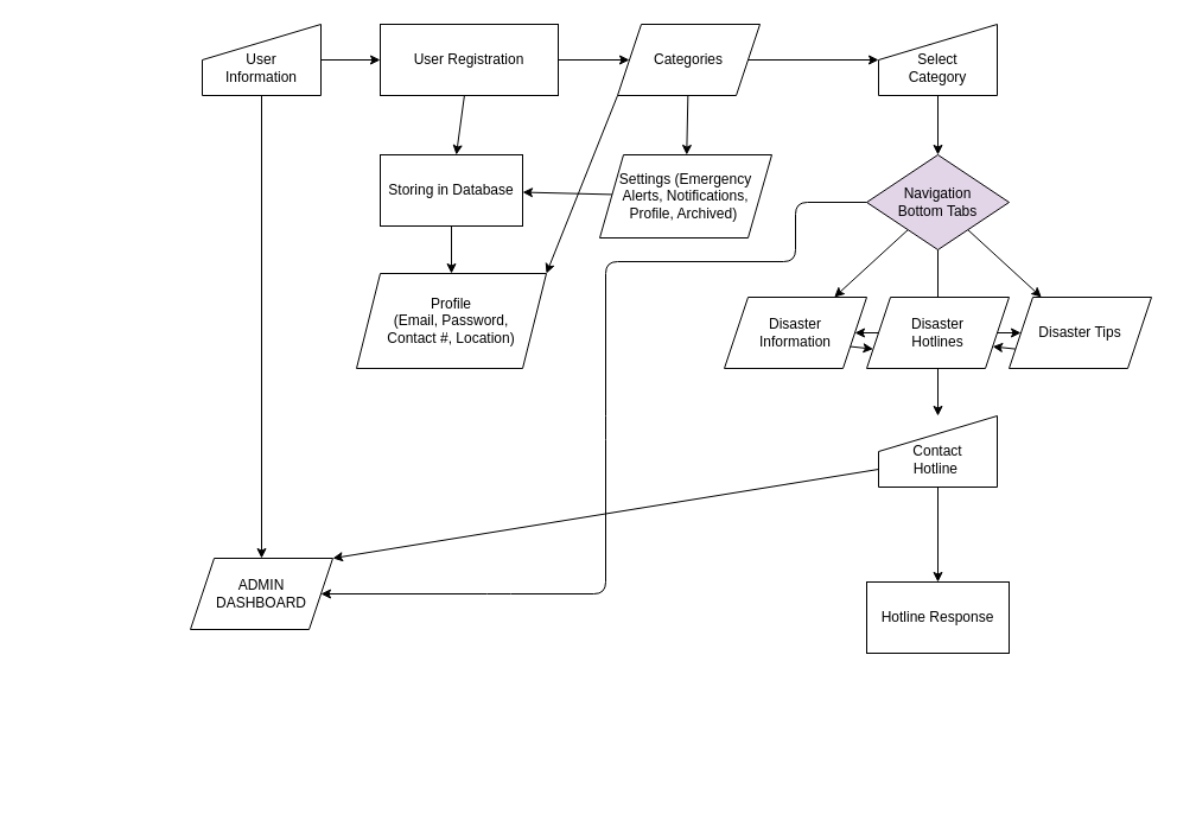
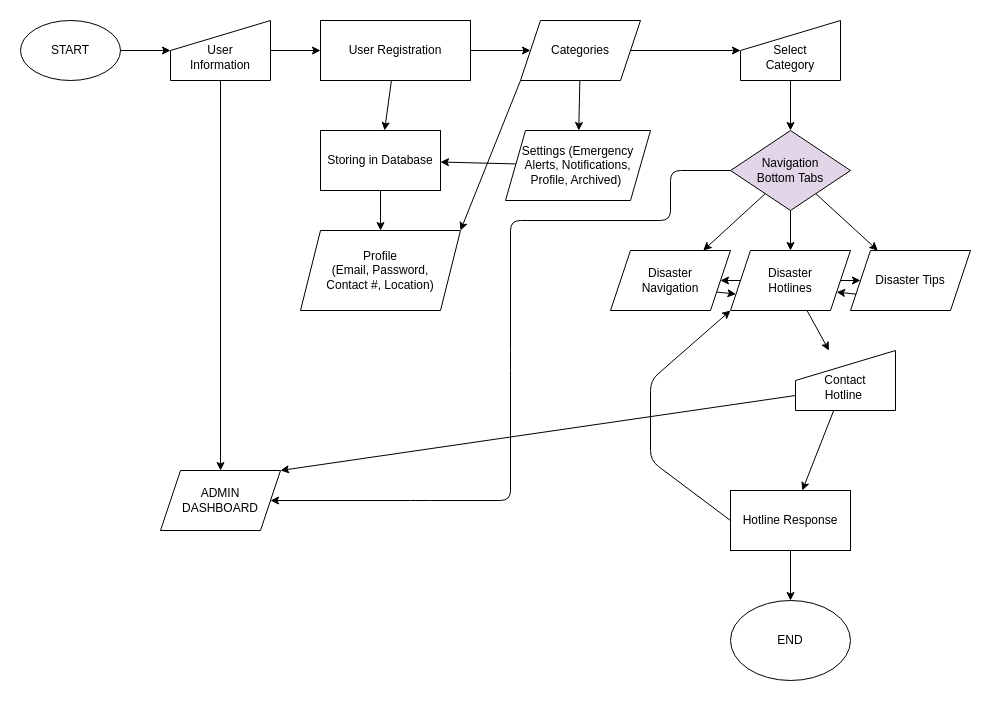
  <mxCell id="0" />
  <mxCell id="1" parent="0" />
+ <mxCell id="2" value="START" style="ellipse;whiteSpace=wrap;html=1;" vertex="1" parent="1"><mxGeometry x="20" y="20" width="100" height="60" as="geometry" /></mxCell>
+ <mxCell id="3" value="" style="endArrow=classic;html=1;exitX=1;exitY=0.5;exitDx=0;exitDy=0;fillColor=#000000;strokeColor=#000000;entryX=0;entryY=0.5;entryDx=0;entryDy=0;" edge="1" parent="1" source="2" target="6"><mxGeometry width="50" height="50" relative="1" as="geometry"><mxPoint x="220" y="170" as="sourcePoint" /><mxPoint x="200" y="50" as="targetPoint" /><Array as="points" /></mxGeometry></mxCell>
  <mxCell id="4" value="" style="edgeStyle=none;html=1;strokeColor=#000000;fillColor=#000000;" edge="1" parent="1" source="6" target="9"><mxGeometry relative="1" as="geometry" /></mxCell>
  <mxCell id="5" style="edgeStyle=none;html=1;exitX=0.5;exitY=1;exitDx=0;exitDy=0;strokeColor=#000000;fillColor=#000000;" edge="1" parent="1" source="6" target="40"><mxGeometry relative="1" as="geometry" /></mxCell>
  <mxCell id="6" value="&lt;br&gt;User &lt;br&gt;Information" style="shape=manualInput;whiteSpace=wrap;html=1;" vertex="1" parent="1"><mxGeometry x="170" y="20" width="100" height="60" as="geometry" /></mxCell>
  <mxCell id="7" value="" style="edgeStyle=none;html=1;strokeColor=#000000;fillColor=#000000;" edge="1" parent="1" source="9" target="13"><mxGeometry relative="1" as="geometry" /></mxCell>
  <mxCell id="8" value="" style="edgeStyle=none;html=1;strokeColor=#000000;fillColor=#000000;" edge="1" parent="1" source="9" target="30"><mxGeometry relative="1" as="geometry" /></mxCell>
  <mxCell id="9" value="User Registration" style="rounded=0;whiteSpace=wrap;html=1;" vertex="1" parent="1"><mxGeometry x="320" y="20" width="150" height="60" as="geometry" /></mxCell>
  <mxCell id="10" value="" style="edgeStyle=none;html=1;strokeColor=#000000;fillColor=#000000;" edge="1" parent="1" source="13" target="15"><mxGeometry relative="1" as="geometry" /></mxCell>
  <mxCell id="11" value="" style="edgeStyle=none;html=1;strokeColor=#000000;fillColor=#000000;" edge="1" parent="1" source="13" target="33"><mxGeometry relative="1" as="geometry" /></mxCell>
  <mxCell id="12" style="edgeStyle=none;html=1;exitX=0;exitY=1;exitDx=0;exitDy=0;entryX=1;entryY=0;entryDx=0;entryDy=0;strokeColor=#000000;fillColor=#000000;" edge="1" parent="1" source="13" target="31"><mxGeometry relative="1" as="geometry" /></mxCell>
  <mxCell id="13" value="Categories" style="shape=parallelogram;perimeter=parallelogramPerimeter;whiteSpace=wrap;html=1;fixedSize=1;rounded=0;" vertex="1" parent="1"><mxGeometry x="520" y="20" width="120" height="60" as="geometry" /></mxCell>
  <mxCell id="14" value="" style="edgeStyle=none;html=1;strokeColor=#000000;fillColor=#000000;" edge="1" parent="1" source="15" target="20"><mxGeometry relative="1" as="geometry" /></mxCell>
  <mxCell id="15" value="&lt;br&gt;Select&lt;br&gt;Category" style="shape=manualInput;whiteSpace=wrap;html=1;" vertex="1" parent="1"><mxGeometry x="740" y="20" width="100" height="60" as="geometry" /></mxCell>
  <mxCell id="16" value="" style="edgeStyle=none;html=1;strokeColor=#000000;fillColor=#000000;" edge="1" parent="1" source="20" target="22"><mxGeometry relative="1" as="geometry" /></mxCell>
- <mxCell id="17" value="" style="edgeStyle=none;html=1;strokeColor=#000000;fillColor=#000000;endArrow=none;" edge="1" parent="1" source="20" target="26"><mxGeometry relative="1" as="geometry" /></mxCell>
+ <mxCell id="17" value="" style="edgeStyle=none;html=1;strokeColor=#000000;fillColor=#000000;" edge="1" parent="1" source="20" target="26"><mxGeometry relative="1" as="geometry" /></mxCell>
  <mxCell id="18" value="" style="edgeStyle=none;html=1;strokeColor=#000000;fillColor=#000000;" edge="1" parent="1" source="20" target="28"><mxGeometry relative="1" as="geometry" /></mxCell>
  <mxCell id="19" style="edgeStyle=none;html=1;exitX=0;exitY=0.5;exitDx=0;exitDy=0;entryX=1;entryY=0.5;entryDx=0;entryDy=0;strokeColor=#000000;fillColor=#000000;" edge="1" parent="1" source="20" target="40"><mxGeometry relative="1" as="geometry"><Array as="points"><mxPoint x="670" y="170" /><mxPoint x="670" y="220" /><mxPoint x="510" y="220" /><mxPoint x="510" y="360" /><mxPoint x="510" y="500" /><mxPoint x="420" y="500" /></Array></mxGeometry></mxCell>
  <mxCell id="20" value="Navigation&lt;br&gt;Bottom Tabs" style="rhombus;whiteSpace=wrap;html=1;fillColor=#e1d5e7;" vertex="1" parent="1"><mxGeometry x="730" y="130" width="120" height="80" as="geometry" /></mxCell>
  <mxCell id="21" style="edgeStyle=none;html=1;exitX=1;exitY=0.75;exitDx=0;exitDy=0;entryX=0;entryY=0.75;entryDx=0;entryDy=0;strokeColor=#000000;fillColor=#000000;" edge="1" parent="1" source="22" target="26"><mxGeometry relative="1" as="geometry" /></mxCell>
- <mxCell id="22" value="Disaster&lt;br&gt;Information" style="shape=parallelogram;perimeter=parallelogramPerimeter;whiteSpace=wrap;html=1;fixedSize=1;" vertex="1" parent="1"><mxGeometry x="610" y="250" width="120" height="60" as="geometry" /></mxCell>
+ <mxCell id="22" value="Disaster&lt;br&gt;Navigation" style="shape=parallelogram;perimeter=parallelogramPerimeter;whiteSpace=wrap;html=1;fixedSize=1;" vertex="1" parent="1"><mxGeometry x="610" y="250" width="120" height="60" as="geometry" /></mxCell>
  <mxCell id="23" value="" style="edgeStyle=none;html=1;strokeColor=#000000;fillColor=#000000;" edge="1" parent="1" source="26" target="36"><mxGeometry relative="1" as="geometry" /></mxCell>
  <mxCell id="24" style="edgeStyle=none;html=1;exitX=0;exitY=0.5;exitDx=0;exitDy=0;entryX=1;entryY=0.5;entryDx=0;entryDy=0;strokeColor=#000000;fillColor=#000000;" edge="1" parent="1" source="26" target="22"><mxGeometry relative="1" as="geometry" /></mxCell>
  <mxCell id="25" style="edgeStyle=none;html=1;exitX=1;exitY=0.5;exitDx=0;exitDy=0;entryX=0;entryY=0.5;entryDx=0;entryDy=0;strokeColor=#000000;fillColor=#000000;" edge="1" parent="1" source="26" target="28"><mxGeometry relative="1" as="geometry" /></mxCell>
  <mxCell id="26" value="Disaster&lt;br&gt;Hotlines" style="shape=parallelogram;perimeter=parallelogramPerimeter;whiteSpace=wrap;html=1;fixedSize=1;" vertex="1" parent="1"><mxGeometry x="730" y="250" width="120" height="60" as="geometry" /></mxCell>
  <mxCell id="27" style="edgeStyle=none;html=1;exitX=0;exitY=0.75;exitDx=0;exitDy=0;entryX=1;entryY=0.75;entryDx=0;entryDy=0;strokeColor=#000000;fillColor=#000000;" edge="1" parent="1" source="28" target="26"><mxGeometry relative="1" as="geometry" /></mxCell>
  <mxCell id="28" value="Disaster Tips" style="shape=parallelogram;perimeter=parallelogramPerimeter;whiteSpace=wrap;html=1;fixedSize=1;" vertex="1" parent="1"><mxGeometry x="850" y="250" width="120" height="60" as="geometry" /></mxCell>
  <mxCell id="29" value="" style="edgeStyle=none;html=1;strokeColor=#000000;fillColor=#000000;" edge="1" parent="1" source="30" target="31"><mxGeometry relative="1" as="geometry" /></mxCell>
  <mxCell id="30" value="Storing in Database" style="whiteSpace=wrap;html=1;rounded=0;" vertex="1" parent="1"><mxGeometry x="320" y="130" width="120" height="60" as="geometry" /></mxCell>
  <mxCell id="31" value="Profile &lt;br&gt;(Email, Password, &lt;br&gt;Contact #, Location)" style="shape=parallelogram;perimeter=parallelogramPerimeter;whiteSpace=wrap;html=1;fixedSize=1;rounded=0;" vertex="1" parent="1"><mxGeometry x="300" y="230" width="160" height="80" as="geometry" /></mxCell>
  <mxCell id="32" value="" style="edgeStyle=none;html=1;strokeColor=#000000;fillColor=#000000;" edge="1" parent="1" source="33" target="30"><mxGeometry relative="1" as="geometry" /></mxCell>
  <mxCell id="33" value="Settings (Emergency Alerts, Notifications, Profile, Archived)&amp;nbsp;" style="shape=parallelogram;perimeter=parallelogramPerimeter;whiteSpace=wrap;html=1;fixedSize=1;rounded=0;" vertex="1" parent="1"><mxGeometry x="505" y="130" width="145" height="70" as="geometry" /></mxCell>
  <mxCell id="34" value="" style="edgeStyle=none;html=1;strokeColor=#000000;fillColor=#000000;" edge="1" parent="1" source="36" target="39"><mxGeometry relative="1" as="geometry" /></mxCell>
  <mxCell id="35" style="edgeStyle=none;html=1;exitX=0;exitY=0.75;exitDx=0;exitDy=0;entryX=1;entryY=0;entryDx=0;entryDy=0;strokeColor=#000000;fillColor=#000000;" edge="1" parent="1" source="36" target="40"><mxGeometry relative="1" as="geometry" /></mxCell>
- <mxCell id="36" value="&lt;br&gt;Contact &lt;br&gt;Hotline&amp;nbsp;" style="shape=manualInput;whiteSpace=wrap;html=1;" vertex="1" parent="1"><mxGeometry x="740" y="350" width="100" height="60" as="geometry" /></mxCell>
+ <mxCell id="36" value="&lt;br&gt;Contact &lt;br&gt;Hotline&amp;nbsp;" style="shape=manualInput;whiteSpace=wrap;html=1;" vertex="1" parent="1"><mxGeometry x="795" y="350" width="100" height="60" as="geometry" /></mxCell>
+ <mxCell id="37" style="edgeStyle=none;html=1;exitX=0;exitY=0.5;exitDx=0;exitDy=0;entryX=0;entryY=1;entryDx=0;entryDy=0;strokeColor=#000000;fillColor=#000000;" edge="1" parent="1" source="39" target="26"><mxGeometry relative="1" as="geometry"><Array as="points"><mxPoint x="650" y="460" /><mxPoint x="650" y="380" /></Array></mxGeometry></mxCell>
+ <mxCell id="38" value="" style="edgeStyle=none;html=1;strokeColor=#000000;fillColor=#000000;" edge="1" parent="1" source="39" target="41"><mxGeometry relative="1" as="geometry" /></mxCell>
  <mxCell id="39" value="Hotline Response" style="whiteSpace=wrap;html=1;" vertex="1" parent="1"><mxGeometry x="730" y="490" width="120" height="60" as="geometry" /></mxCell>
  <mxCell id="40" value="ADMIN &lt;br&gt;DASHBOARD" style="shape=parallelogram;perimeter=parallelogramPerimeter;whiteSpace=wrap;html=1;fixedSize=1;" vertex="1" parent="1"><mxGeometry x="160" y="470" width="120" height="60" as="geometry" /></mxCell>
+ <mxCell id="41" value="END" style="ellipse;whiteSpace=wrap;html=1;" vertex="1" parent="1"><mxGeometry x="730" y="600" width="120" height="80" as="geometry" /></mxCell>
